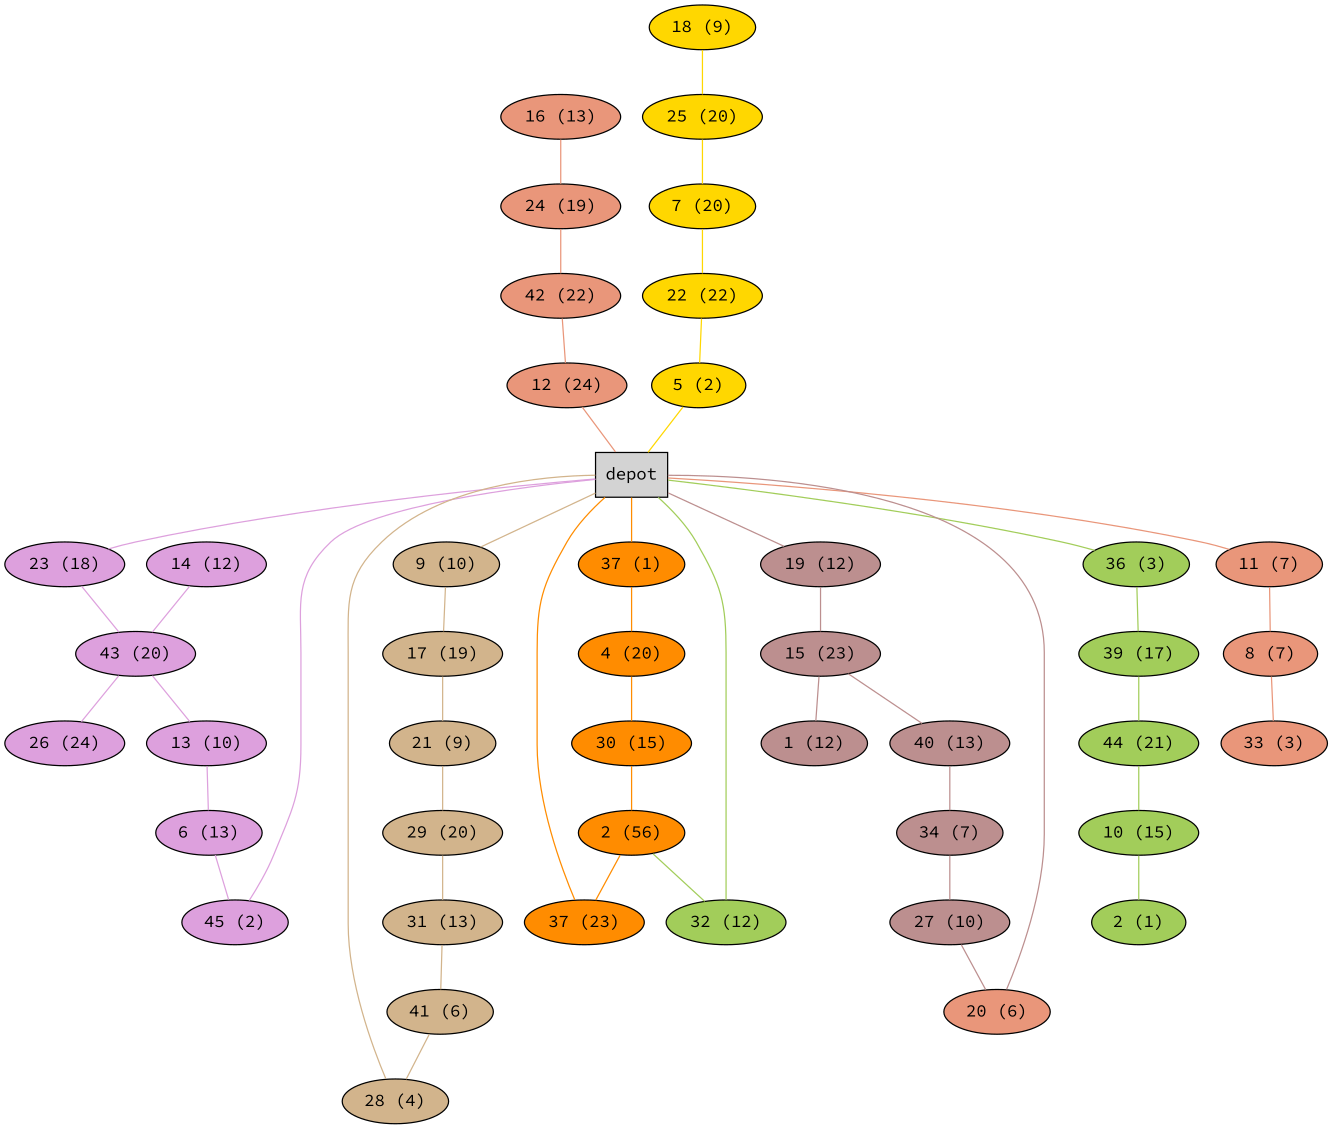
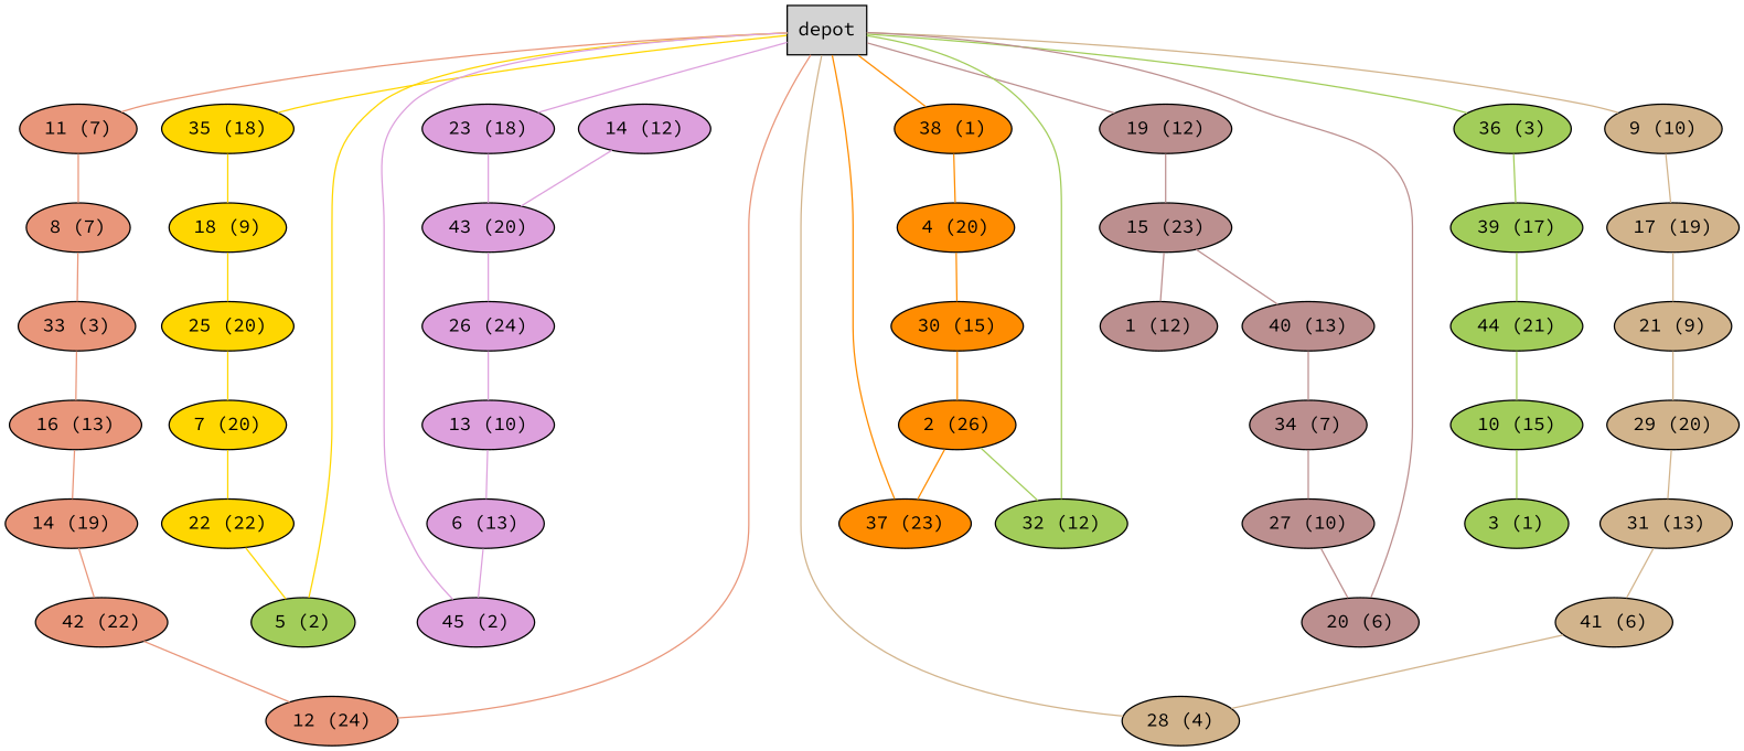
  graph {
    fontname="Source Code Pro"
    node [fontname="Source Code Pro" shape=ellipse style=filled fillcolor=darksalmon]
    edge [color=darksalmon fontname="Source Code Pro"]
    n1 [label=depot shape=box fillcolor=""]
    n2 [label="11 (7)"]
+   n3 [fillcolor=gold label="35 (18)"]
    n4 [fillcolor=plum label="23 (18)"]
    n5 [fillcolor=tan label="9 (10)"]
-   n6 [fillcolor=darkorange label="37 (1)"]
+   n6 [fillcolor=darkorange label="38 (1)"]
    n7 [fillcolor=rosybrown label="19 (12)"]
    n8 [fillcolor=darkolivegreen3 label="36 (3)"]
    n9 [label="8 (7)"]
    n10 [fillcolor=gold label="18 (9)"]
    n11 [fillcolor=plum label="43 (20)"]
    n12 [fillcolor=tan label="17 (19)"]
    n13 [fillcolor=darkorange label="4 (20)"]
    n14 [fillcolor=rosybrown label="15 (23)"]
    n15 [fillcolor=darkolivegreen3 label="39 (17)"]
    n16 [label="33 (3)"]
    n17 [label="16 (13)"]
-   n18 [label="24 (19)"]
+   n18 [label="14 (19)"]
    n19 [label="42 (22)"]
    n20 [label="12 (24)"]
    n21 [fillcolor=gold label="25 (20)"]
    n22 [fillcolor=gold label="7 (20)"]
    n23 [fillcolor=gold label="22 (22)"]
-   n24 [fillcolor=gold label="5 (2)"]
+   n24 [fillcolor=darkolivegreen3 label="5 (2)"]
    n25 [fillcolor=plum label="14 (12)"]
    n26 [fillcolor=plum label="26 (24)"]
    n27 [fillcolor=plum label="13 (10)"]
    n28 [fillcolor=plum label="6 (13)"]
    n29 [fillcolor=plum label="45 (2)"]
    n30 [fillcolor=tan label="21 (9)"]
    n31 [fillcolor=tan label="29 (20)"]
    n32 [fillcolor=tan label="31 (13)"]
    n33 [fillcolor=tan label="41 (6)"]
    n34 [fillcolor=tan label="28 (4)"]
    n35 [fillcolor=darkorange label="30 (15)"]
-   n36 [fillcolor=darkorange label="2 (56)"]
+   n36 [fillcolor=darkorange label="2 (26)"]
    n37 [fillcolor=darkorange label="37 (23)"]
    n38 [fillcolor=darkolivegreen3 label="32 (12)"]
    n39 [fillcolor=rosybrown label="1 (12)"]
    n40 [fillcolor=rosybrown label="40 (13)"]
    n41 [fillcolor=rosybrown label="34 (7)"]
    n42 [fillcolor=rosybrown label="27 (10)"]
-   n43 [label="20 (6)"]
+   n43 [fillcolor=rosybrown label="20 (6)"]
    n44 [fillcolor=darkolivegreen3 label="44 (21)"]
    n45 [fillcolor=darkolivegreen3 label="10 (15)"]
-   n46 [fillcolor=darkolivegreen3 label="2 (1)"]
+   n46 [fillcolor=darkolivegreen3 label="3 (1)"]
    n1 -- n2
+   n1 -- n3 [color=gold]
    n1 -- n4 [color=plum]
    n1 -- n5 [color=tan]
    n1 -- n6 [color=darkorange]
    n1 -- n7 [color=rosybrown]
    n1 -- n8 [color=darkolivegreen3]
    n2 -- n9
+   n3 -- n10 [color=gold]
    n4 -- n11 [color=plum]
    n5 -- n12 [color=tan]
    n6 -- n13 [color=darkorange]
    n7 -- n14 [color=rosybrown]
    n8 -- n15 [color=darkolivegreen3]
    n9 -- n16
    n10 -- n21 [color=gold]
    n11 -- n26 [color=plum]
    n12 -- n30 [color=tan]
    n13 -- n35 [color=darkorange]
    n14 -- n39 [color=rosybrown]
    n14 -- n40 [color=rosybrown]
    n15 -- n44 [color=darkolivegreen3]
+   n16 -- n17
    n17 -- n18
    n18 -- n19
    n19 -- n20
    n20 -- n1
    n21 -- n22 [color=gold]
    n22 -- n23 [color=gold]
    n23 -- n24 [color=gold]
    n24 -- n1 [color=gold]
    n25 -- n11 [color=plum]
-   n11 -- n27 [color=plum]
+   n26 -- n27 [color=plum]
    n27 -- n28 [color=plum]
    n28 -- n29 [color=plum]
    n29 -- n1 [color=plum]
    n30 -- n31 [color=tan]
    n31 -- n32 [color=tan]
    n32 -- n33 [color=tan]
    n33 -- n34 [color=tan]
    n34 -- n1 [color=tan]
    n35 -- n36 [color=darkorange]
    n36 -- n37 [color=darkorange]
    n36 -- n38 [color=darkolivegreen3]
    n37 -- n1 [color=darkorange]
    n38 -- n1 [color=darkolivegreen3]
    n40 -- n41 [color=rosybrown]
    n41 -- n42 [color=rosybrown]
    n42 -- n43 [color=rosybrown]
    n43 -- n1 [color=rosybrown]
    n44 -- n45 [color=darkolivegreen3]
    n45 -- n46 [color=darkolivegreen3]
  }
